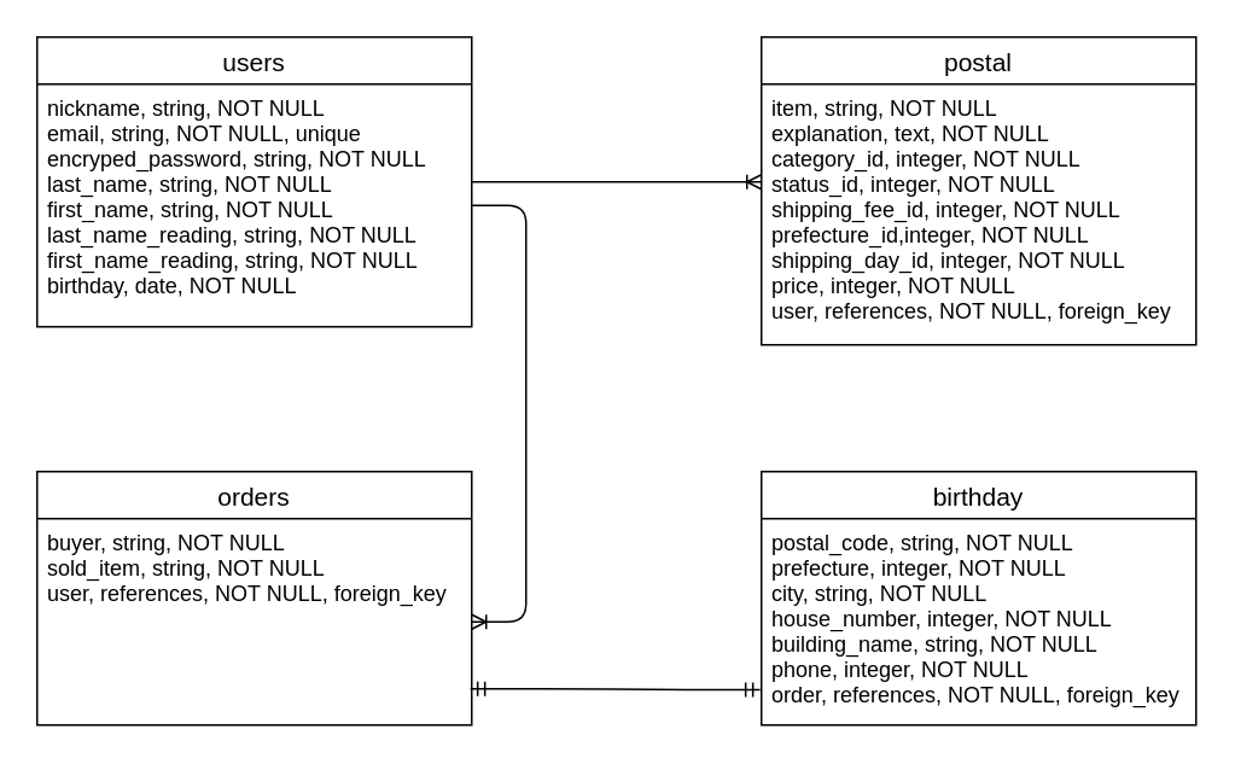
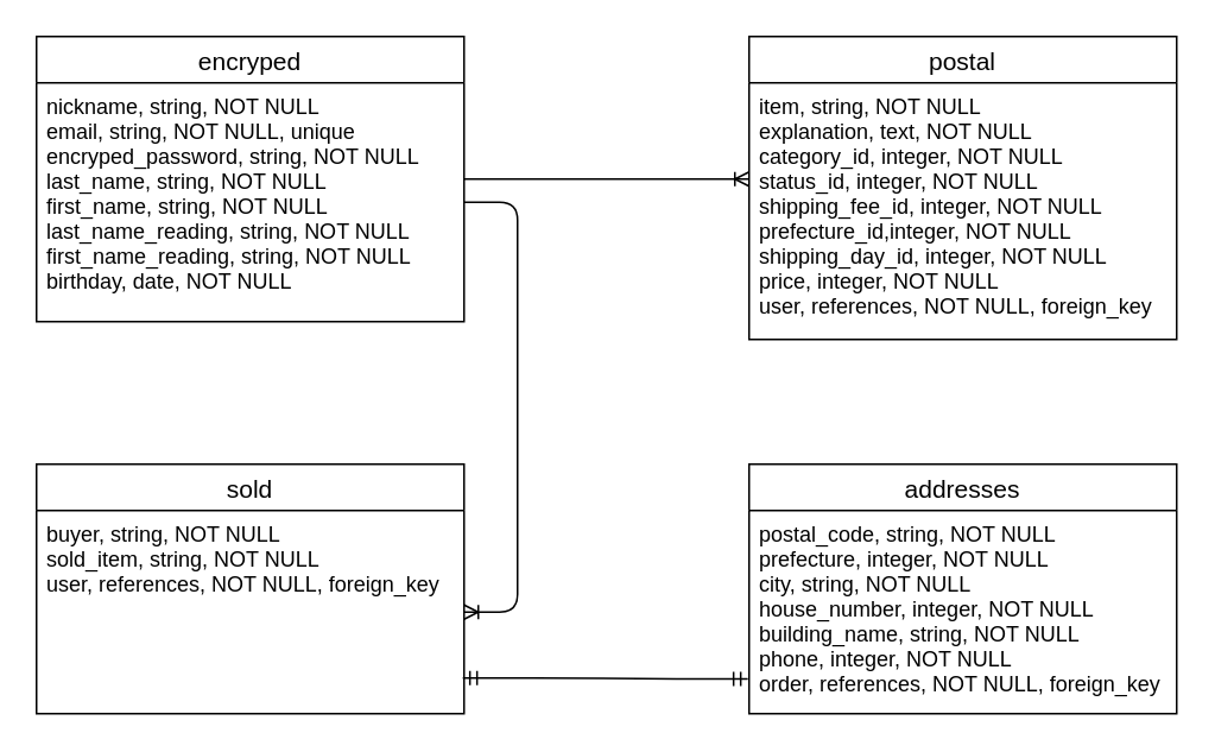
  <mxCell id="0" />
  <mxCell id="1" parent="0" />
- <mxCell id="2" value="users" style="swimlane;fontStyle=0;childLayout=stackLayout;horizontal=1;startSize=26;horizontalStack=0;resizeParent=1;resizeParentMax=0;resizeLast=0;collapsible=1;marginBottom=0;align=center;fontSize=14;" parent="1" vertex="1"><mxGeometry x="20" y="20" width="240" height="160" as="geometry" /></mxCell>
+ <mxCell id="2" value="encryped" style="swimlane;fontStyle=0;childLayout=stackLayout;horizontal=1;startSize=26;horizontalStack=0;resizeParent=1;resizeParentMax=0;resizeLast=0;collapsible=1;marginBottom=0;align=center;fontSize=14;" parent="1" vertex="1"><mxGeometry x="20" y="20" width="240" height="160" as="geometry" /></mxCell>
  <mxCell id="3" value="nickname, string, NOT NULL&#10;email, string, NOT NULL, unique&#10;encryped_password, string, NOT NULL&#10;last_name, string, NOT NULL&#10;first_name, string, NOT NULL&#10;last_name_reading, string, NOT NULL&#10;first_name_reading, string, NOT NULL&#10;birthday, date, NOT NULL" style="text;strokeColor=none;fillColor=none;spacingLeft=4;spacingRight=4;overflow=hidden;rotatable=0;points=[[0,0.5],[1,0.5]];portConstraint=eastwest;fontSize=12;" parent="2" vertex="1"><mxGeometry y="26" width="240" height="134" as="geometry" /></mxCell>
  <mxCell id="4" value="postal" style="swimlane;fontStyle=0;childLayout=stackLayout;horizontal=1;startSize=26;horizontalStack=0;resizeParent=1;resizeParentMax=0;resizeLast=0;collapsible=1;marginBottom=0;align=center;fontSize=14;" parent="1" vertex="1"><mxGeometry x="420" y="20" width="240" height="170" as="geometry" /></mxCell>
  <mxCell id="5" value="item, string, NOT NULL&#10;explanation, text, NOT NULL&#10;category_id, integer, NOT NULL&#10;status_id, integer, NOT NULL&#10;shipping_fee_id, integer, NOT NULL&#10;prefecture_id,integer, NOT NULL&#10;shipping_day_id, integer, NOT NULL&#10;price, integer, NOT NULL&#10;user, references, NOT NULL, foreign_key" style="text;strokeColor=none;fillColor=none;spacingLeft=4;spacingRight=4;overflow=hidden;rotatable=0;points=[[0,0.5],[1,0.5]];portConstraint=eastwest;fontSize=12;" parent="4" vertex="1"><mxGeometry y="26" width="240" height="144" as="geometry" /></mxCell>
  <mxCell id="6" style="edgeStyle=none;html=1;entryX=0.486;entryY=1;entryDx=0;entryDy=0;entryPerimeter=0;" parent="4" source="4" target="5" edge="1"><mxGeometry relative="1" as="geometry" /></mxCell>
- <mxCell id="7" value="orders" style="swimlane;fontStyle=0;childLayout=stackLayout;horizontal=1;startSize=26;horizontalStack=0;resizeParent=1;resizeParentMax=0;resizeLast=0;collapsible=1;marginBottom=0;align=center;fontSize=14;" parent="1" vertex="1"><mxGeometry x="20" y="260" width="240" height="140" as="geometry" /></mxCell>
+ <mxCell id="7" value="sold" style="swimlane;fontStyle=0;childLayout=stackLayout;horizontal=1;startSize=26;horizontalStack=0;resizeParent=1;resizeParentMax=0;resizeLast=0;collapsible=1;marginBottom=0;align=center;fontSize=14;" parent="1" vertex="1"><mxGeometry x="20" y="260" width="240" height="140" as="geometry" /></mxCell>
  <mxCell id="8" value="buyer, string, NOT NULL&#10;sold_item, string, NOT NULL &#10;user, references, NOT NULL, foreign_key" style="text;strokeColor=none;fillColor=none;spacingLeft=4;spacingRight=4;overflow=hidden;rotatable=0;points=[[0,0.5],[1,0.5]];portConstraint=eastwest;fontSize=12;" parent="7" vertex="1"><mxGeometry y="26" width="240" height="114" as="geometry" /></mxCell>
  <mxCell id="9" value="" style="edgeStyle=entityRelationEdgeStyle;fontSize=12;html=1;endArrow=ERoneToMany;" edge="1" parent="1"><mxGeometry width="100" height="100" relative="1" as="geometry"><mxPoint x="260" y="100" as="sourcePoint" /><mxPoint x="420" y="100" as="targetPoint" /></mxGeometry></mxCell>
  <mxCell id="10" value="" style="edgeStyle=entityRelationEdgeStyle;fontSize=12;html=1;endArrow=ERoneToMany;entryX=1;entryY=0.5;entryDx=0;entryDy=0;" edge="1" parent="1" source="3" target="8"><mxGeometry width="100" height="100" relative="1" as="geometry"><mxPoint x="100" y="180.06" as="sourcePoint" /><mxPoint x="256.16" y="180" as="targetPoint" /></mxGeometry></mxCell>
- <mxCell id="11" value="birthday" style="swimlane;fontStyle=0;childLayout=stackLayout;horizontal=1;startSize=26;horizontalStack=0;resizeParent=1;resizeParentMax=0;resizeLast=0;collapsible=1;marginBottom=0;align=center;fontSize=14;" vertex="1" parent="1"><mxGeometry x="420" y="260" width="240" height="140" as="geometry" /></mxCell>
+ <mxCell id="11" value="addresses" style="swimlane;fontStyle=0;childLayout=stackLayout;horizontal=1;startSize=26;horizontalStack=0;resizeParent=1;resizeParentMax=0;resizeLast=0;collapsible=1;marginBottom=0;align=center;fontSize=14;" vertex="1" parent="1"><mxGeometry x="420" y="260" width="240" height="140" as="geometry" /></mxCell>
  <mxCell id="12" value="postal_code, string, NOT NULL&#10;prefecture, integer, NOT NULL&#10;city, string, NOT NULL&#10;house_number, integer, NOT NULL&#10;building_name, string, NOT NULL&#10;phone, integer, NOT NULL&#10;order, references, NOT NULL, foreign_key" style="text;strokeColor=none;fillColor=none;spacingLeft=4;spacingRight=4;overflow=hidden;rotatable=0;points=[[0,0.5],[1,0.5]];portConstraint=eastwest;fontSize=12;" vertex="1" parent="11"><mxGeometry y="26" width="240" height="114" as="geometry" /></mxCell>
  <mxCell id="13" value="" style="edgeStyle=entityRelationEdgeStyle;fontSize=12;html=1;endArrow=ERmandOne;startArrow=ERmandOne;entryX=-0.003;entryY=0.829;entryDx=0;entryDy=0;entryPerimeter=0;exitX=0.997;exitY=0.824;exitDx=0;exitDy=0;exitPerimeter=0;" edge="1" parent="1" source="8" target="12"><mxGeometry width="100" height="100" relative="1" as="geometry"><mxPoint x="260" y="370" as="sourcePoint" /><mxPoint x="360" y="270" as="targetPoint" /></mxGeometry></mxCell>
